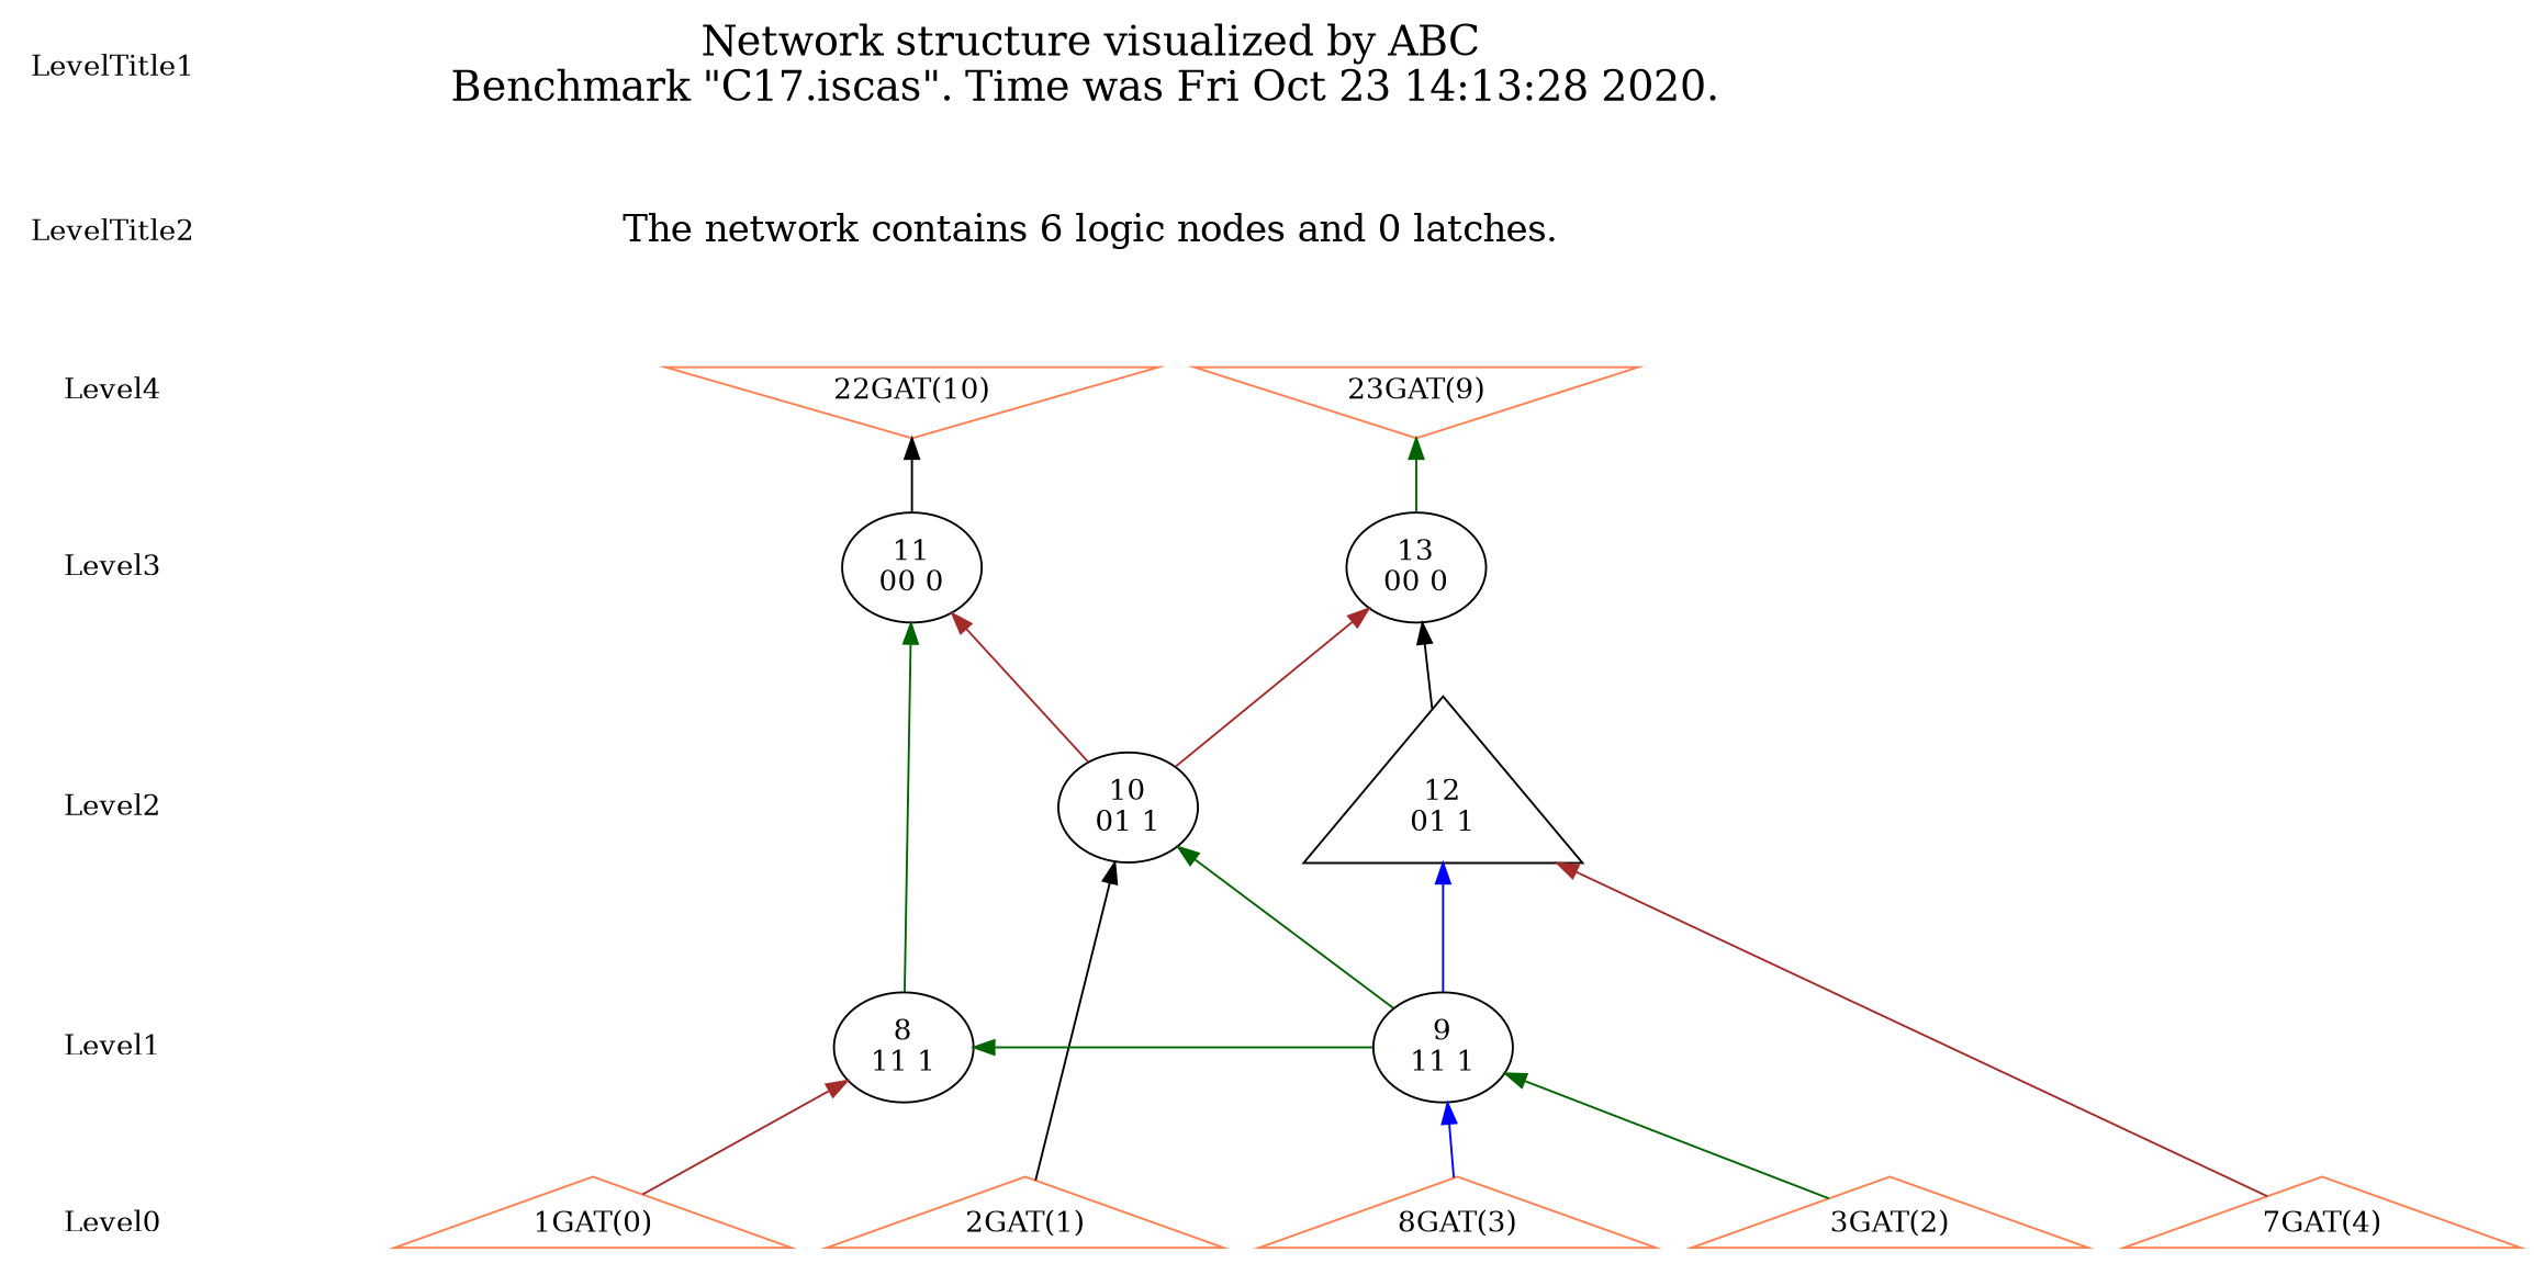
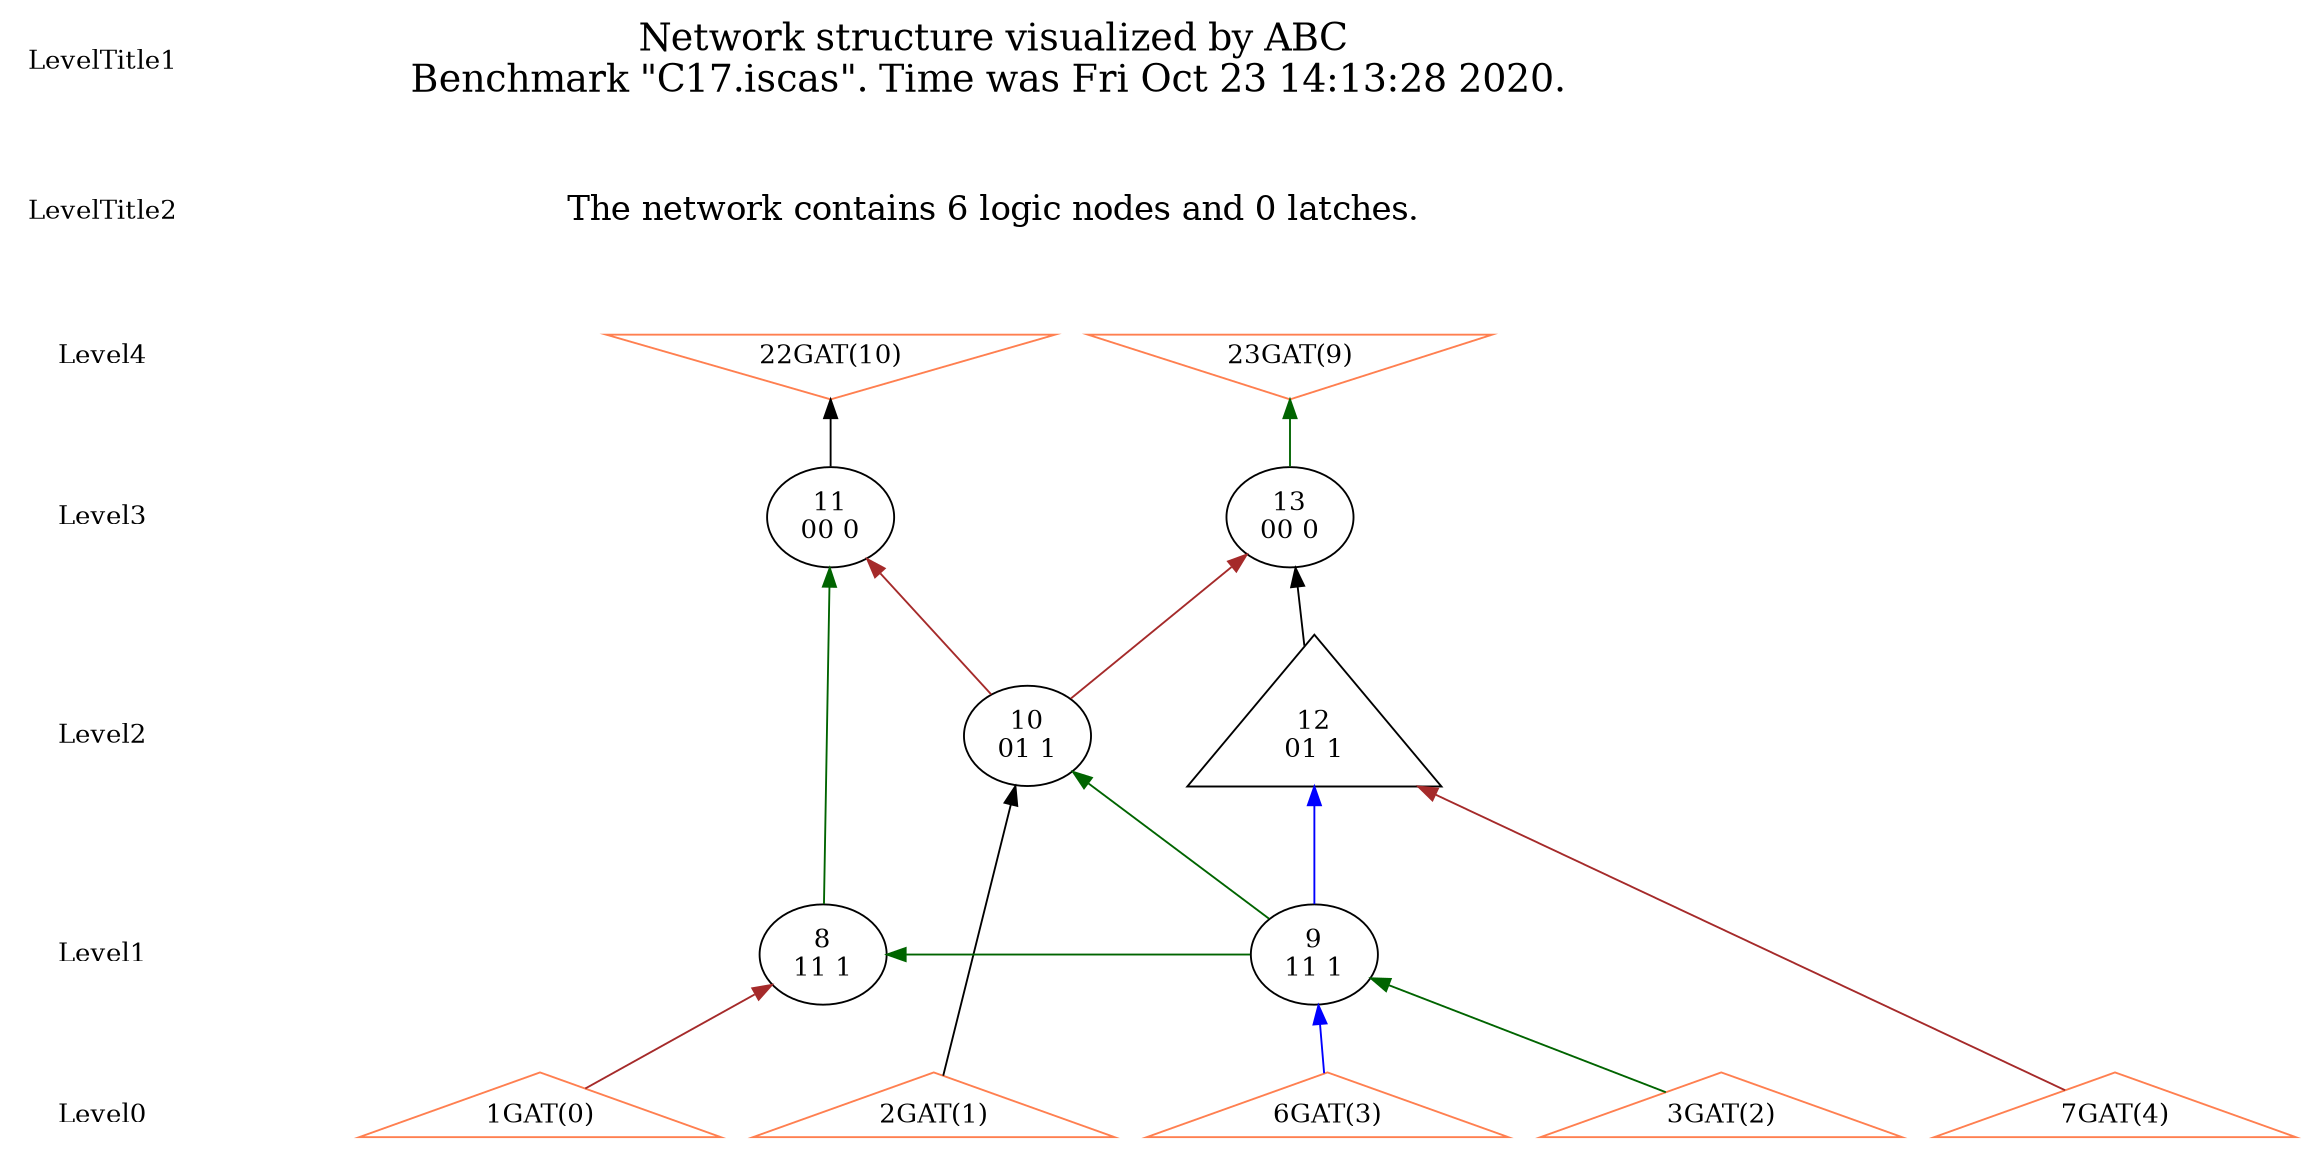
  digraph {
    node [shape=plaintext]
    edge [dir=back style=solid]
    LevelTitle1
    LevelTitle2
    Level4
    Level3
    Level2
    Level1
    Level0
    n8 [fontname="Times-Roman" fontsize=20 label="Network structure visualized by ABC\nBenchmark \"C17.iscas\". Time was Fri Oct 23 14:13:28 2020. "]
    n9 [fontname="Times-Roman" fontsize=18 label="The network contains 6 logic nodes and 0 latches.\n"]
    n10 [color=coral fillcolor=coral label="22GAT(10)" shape=invtriangle]
    n11 [color=coral fillcolor=coral label="23GAT(9)" shape=invtriangle]
    n12 [label="11\n00 0" shape=ellipse]
    n13 [label="13\n00 0" shape=ellipse]
    n14 [label="10\n01 1" shape=ellipse]
    n15 [label="12\n01 1" shape=triangle]
    n16 [label="8\n11 1" shape=ellipse]
    n17 [label="9\n11 1" shape=ellipse]
    n18 [color=coral fillcolor=coral label="1GAT(0)" shape=triangle]
    n19 [color=coral fillcolor=coral label="2GAT(1)" shape=triangle]
    n20 [color=coral fillcolor=coral label="3GAT(2)" shape=triangle]
-   n21 [color=coral fillcolor=coral label="8GAT(3)" shape=triangle]
+   n21 [color=coral fillcolor=coral label="6GAT(3)" shape=triangle]
    n22 [color=coral fillcolor=coral label="7GAT(4)" shape=triangle]
    subgraph sub_1 {
      LevelTitle1
      LevelTitle2
      Level4
      Level3
      Level2
      Level1
      Level0
    }
    subgraph sub_2 {
      rank=same
      LevelTitle1
      n8
    }
    subgraph sub_3 {
      rank=same
      LevelTitle2
      n9
    }
    subgraph sub_4 {
      rank=same
      Level4
      n10
      n11
    }
    subgraph sub_5 {
      rank=same
      Level3
      n12
      n13
    }
    subgraph sub_6 {
      rank=same
      Level2
      n14
      n15
    }
    subgraph sub_7 {
      rank=same
      Level1
      n16
      n17
    }
    subgraph sub_8 {
      rank=same
      Level0
      n18
      n19
      n20
      n21
      n22
    }
    LevelTitle1 -> LevelTitle2 [style=invis]
    LevelTitle2 -> Level4 [style=invis]
    Level4 -> Level3 [style=invis]
    Level3 -> Level2 [style=invis]
    Level2 -> Level1 [style=invis]
    Level1 -> Level0 [style=invis]
    n8 -> n9 [style=invis]
    n9 -> n10 [style=invis]
    n9 -> n11 [style=invis]
    n10 -> n11 [style=invis]
    n10 -> n12 [color=black]
    n11 -> n13 [color=darkgreen]
    n12 -> n14 [color=brown]
    n12 -> n16 [color=darkgreen]
    n13 -> n14 [color=brown]
    n13 -> n15 [color=black]
    n14 -> n17 [color=darkgreen]
    n14 -> n19 [color=black]
    n15 -> n17 [color=blue]
    n15 -> n22 [color=brown]
    n16 -> n17 [color=darkgreen]
    n16 -> n18 [color=brown]
    n17 -> n20 [color=darkgreen]
    n17 -> n21 [color=blue]
  }
